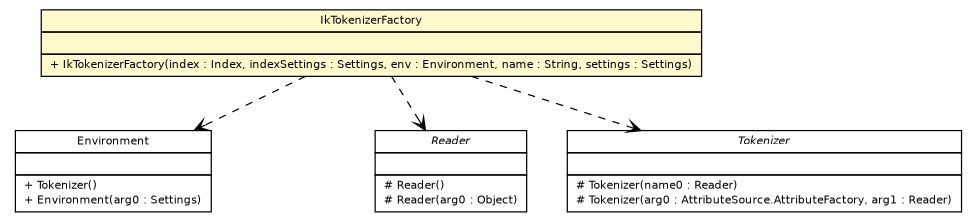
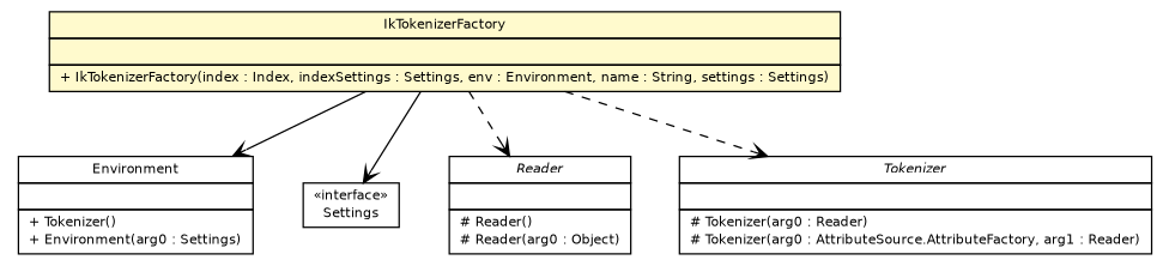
  digraph {
    fontname="DejaVu Sans"
    node [fontcolor=black fontname="DejaVu Sans" fontsize=9.0 shape=plaintext]
    edge [arrowhead=open color=black fontcolor=black fontname="DejaVu Sans" fontsize=10.0 headport=p labelfontname=Helvetica labelfontsize=10 tailport=p]
    n1 [label=<<table border="0" cellborder="1" cellspacing="0" cellpadding="2" port="p" bgcolor="lemonChiffon" href="./IkTokenizerFactory.html"> 		<tr><td><table border="0" cellspacing="0" cellpadding="1"> 			<tr><td> IkTokenizerFactory </td></tr> 		</table></td></tr> 		<tr><td><table border="0" cellspacing="0" cellpadding="1"> 			<tr><td align="left">  </td></tr> 		</table></td></tr> 		<tr><td><table border="0" cellspacing="0" cellpadding="1"> 			<tr><td align="left"> + IkTokenizerFactory(index : Index, indexSettings : Settings, env : Environment, name : String, settings : Settings) </td></tr> 		</table></td></tr> 		</table>>]
    n2 [label=<<table border="0" cellborder="1" cellspacing="0" cellpadding="2" port="p" href="http://java.sun.com/j2se/1.4.2/docs/api/org/elasticsearch/env/Environment.html"> 		<tr><td><table border="0" cellspacing="0" cellpadding="1"> 			<tr><td> Environment </td></tr> 		</table></td></tr> 		<tr><td><table border="0" cellspacing="0" cellpadding="1"> 			<tr><td align="left">  </td></tr> 		</table></td></tr> 		<tr><td><table border="0" cellspacing="0" cellpadding="1"> 			<tr><td align="left"> + Tokenizer() </td></tr> 			<tr><td align="left"> + Environment(arg0 : Settings) </td></tr> 		</table></td></tr> 		</table>>]
+   n3 [label=<<table border="0" cellborder="1" cellspacing="0" cellpadding="2" port="p" href="http://java.sun.com/j2se/1.4.2/docs/api/org/elasticsearch/common/settings/Settings.html"> 		<tr><td><table border="0" cellspacing="0" cellpadding="1"> 			<tr><td> &laquo;interface&raquo; </td></tr> 			<tr><td> Settings </td></tr> 		</table></td></tr> 		</table>>]
    n4 [label=<<table border="0" cellborder="1" cellspacing="0" cellpadding="2" port="p" href="http://java.sun.com/j2se/1.4.2/docs/api/java/io/Reader.html"> 		<tr><td><table border="0" cellspacing="0" cellpadding="1"> 			<tr><td><font face="Helvetica-Oblique"> Reader </font></td></tr> 		</table></td></tr> 		<tr><td><table border="0" cellspacing="0" cellpadding="1"> 			<tr><td align="left">  </td></tr> 		</table></td></tr> 		<tr><td><table border="0" cellspacing="0" cellpadding="1"> 			<tr><td align="left"> # Reader() </td></tr> 			<tr><td align="left"> # Reader(arg0 : Object) </td></tr> 		</table></td></tr> 		</table>>]
-   n5 [label=<<table border="0" cellborder="1" cellspacing="0" cellpadding="2" port="p" href="http://java.sun.com/j2se/1.4.2/docs/api/org/apache/lucene/analysis/Tokenizer.html"> 		<tr><td><table border="0" cellspacing="0" cellpadding="1"> 			<tr><td><font face="Helvetica-Oblique"> Tokenizer </font></td></tr> 		</table></td></tr> 		<tr><td><table border="0" cellspacing="0" cellpadding="1"> 			<tr><td align="left">  </td></tr> 		</table></td></tr> 		<tr><td><table border="0" cellspacing="0" cellpadding="1"> 			<tr><td align="left"> # Tokenizer(name0 : Reader) </td></tr> 			<tr><td align="left"> # Tokenizer(arg0 : AttributeSource.AttributeFactory, arg1 : Reader) </td></tr> 		</table></td></tr> 		</table>>]
-   n1 -> n2 [style=dashed]
+   n5 [label=<<table border="0" cellborder="1" cellspacing="0" cellpadding="2" port="p" href="http://java.sun.com/j2se/1.4.2/docs/api/org/apache/lucene/analysis/Tokenizer.html"> 		<tr><td><table border="0" cellspacing="0" cellpadding="1"> 			<tr><td><font face="Helvetica-Oblique"> Tokenizer </font></td></tr> 		</table></td></tr> 		<tr><td><table border="0" cellspacing="0" cellpadding="1"> 			<tr><td align="left">  </td></tr> 		</table></td></tr> 		<tr><td><table border="0" cellspacing="0" cellpadding="1"> 			<tr><td align="left"> # Tokenizer(arg0 : Reader) </td></tr> 			<tr><td align="left"> # Tokenizer(arg0 : AttributeSource.AttributeFactory, arg1 : Reader) </td></tr> 		</table></td></tr> 		</table>>]
+   n1 -> n2
+   n1 -> n3
    n1 -> n4 [style=dashed]
    n1 -> n5 [style=dashed]
  }
